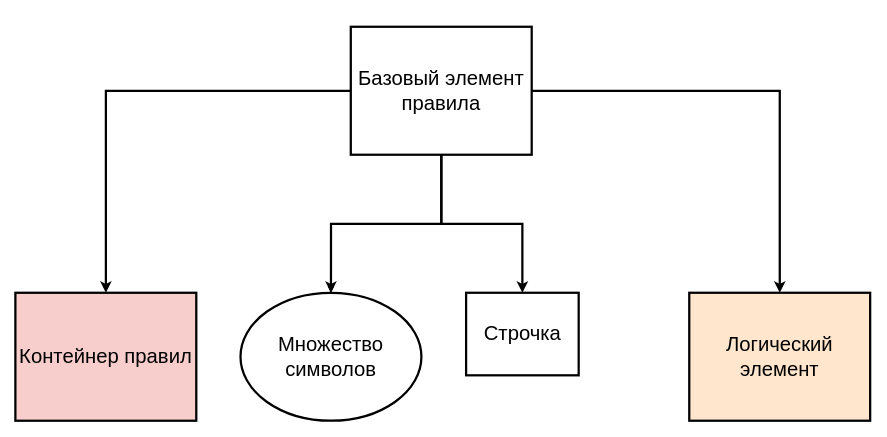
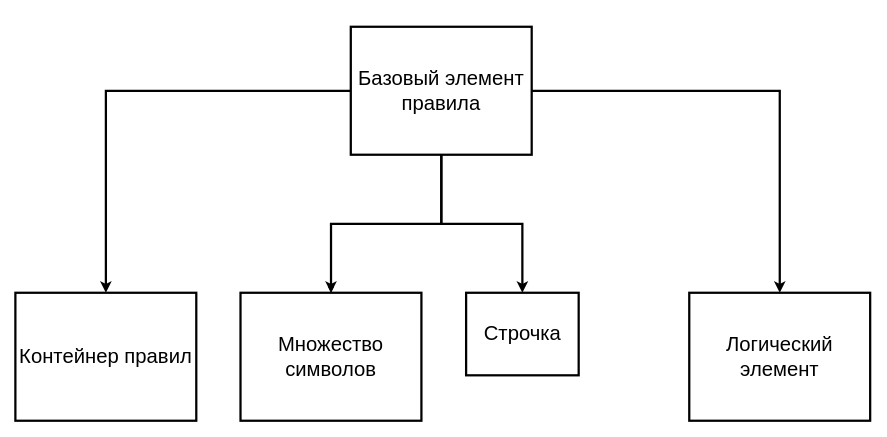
  <mxCell id="0" />
  <mxCell id="1" parent="0" />
  <mxCell id="2" value="" style="group" parent="1" vertex="1" connectable="0"><mxGeometry x="30" y="20" width="1125" height="540" as="geometry" /></mxCell>
  <mxCell id="3" value="Базовый элемент правила" style="rounded=0;whiteSpace=wrap;html=1;fontSize=27;strokeWidth=3;" parent="2" vertex="1"><mxGeometry x="436.964" y="15" width="241.071" height="170.526" as="geometry" /></mxCell>
- <mxCell id="4" value="Контейнер правил" style="whiteSpace=wrap;html=1;rounded=0;fontSize=27;strokeWidth=3;fillColor=#f8cecc;" parent="2" vertex="1"><mxGeometry x="-10" y="369.474" width="241.071" height="170.526" as="geometry" /></mxCell>
+ <mxCell id="4" value="Контейнер правил" style="whiteSpace=wrap;html=1;rounded=0;fontSize=27;strokeWidth=3;" parent="2" vertex="1"><mxGeometry x="-10" y="369.474" width="241.071" height="170.526" as="geometry" /></mxCell>
  <mxCell id="5" value="" style="edgeStyle=orthogonalEdgeStyle;rounded=0;orthogonalLoop=1;jettySize=auto;html=1;strokeWidth=3;" parent="2" source="3" target="4" edge="1"><mxGeometry relative="1" as="geometry" /></mxCell>
- <mxCell id="6" value="Множество символов" style="ellipse;whiteSpace=wrap;html=1;fontSize=27;strokeWidth=3;" parent="2" vertex="1"><mxGeometry x="289.999" y="369.474" width="241.071" height="170.526" as="geometry" /></mxCell>
+ <mxCell id="6" value="Множество символов" style="whiteSpace=wrap;html=1;rounded=0;fontSize=27;strokeWidth=3;" parent="2" vertex="1"><mxGeometry x="289.999" y="369.474" width="241.071" height="170.526" as="geometry" /></mxCell>
  <mxCell id="7" value="" style="edgeStyle=orthogonalEdgeStyle;rounded=0;orthogonalLoop=1;jettySize=auto;html=1;" parent="2" source="3" target="6" edge="1"><mxGeometry relative="1" as="geometry" /></mxCell>
  <mxCell id="8" value="" style="edgeStyle=orthogonalEdgeStyle;rounded=0;orthogonalLoop=1;jettySize=auto;html=1;strokeWidth=3;" parent="2" source="3" target="6" edge="1"><mxGeometry relative="1" as="geometry" /></mxCell>
  <mxCell id="9" value="Строчка" style="whiteSpace=wrap;html=1;rounded=0;fontSize=27;strokeWidth=3;" parent="2" vertex="1"><mxGeometry x="590.625" y="369.474" width="150" height="110" as="geometry" /></mxCell>
  <mxCell id="10" value="" style="edgeStyle=orthogonalEdgeStyle;rounded=0;orthogonalLoop=1;jettySize=auto;html=1;strokeWidth=3;" parent="2" source="3" target="9" edge="1"><mxGeometry relative="1" as="geometry" /></mxCell>
- <mxCell id="11" value="Логический элемент" style="whiteSpace=wrap;html=1;rounded=0;fontSize=27;strokeWidth=3;fillColor=#ffe6cc;" parent="2" vertex="1"><mxGeometry x="887.999" y="369.474" width="241.071" height="170.526" as="geometry" /></mxCell>
+ <mxCell id="11" value="Логический элемент" style="whiteSpace=wrap;html=1;rounded=0;fontSize=27;strokeWidth=3;" parent="2" vertex="1"><mxGeometry x="887.999" y="369.474" width="241.071" height="170.526" as="geometry" /></mxCell>
  <mxCell id="12" value="" style="edgeStyle=orthogonalEdgeStyle;rounded=0;orthogonalLoop=1;jettySize=auto;html=1;strokeWidth=3;" parent="2" source="3" target="11" edge="1"><mxGeometry relative="1" as="geometry" /></mxCell>
